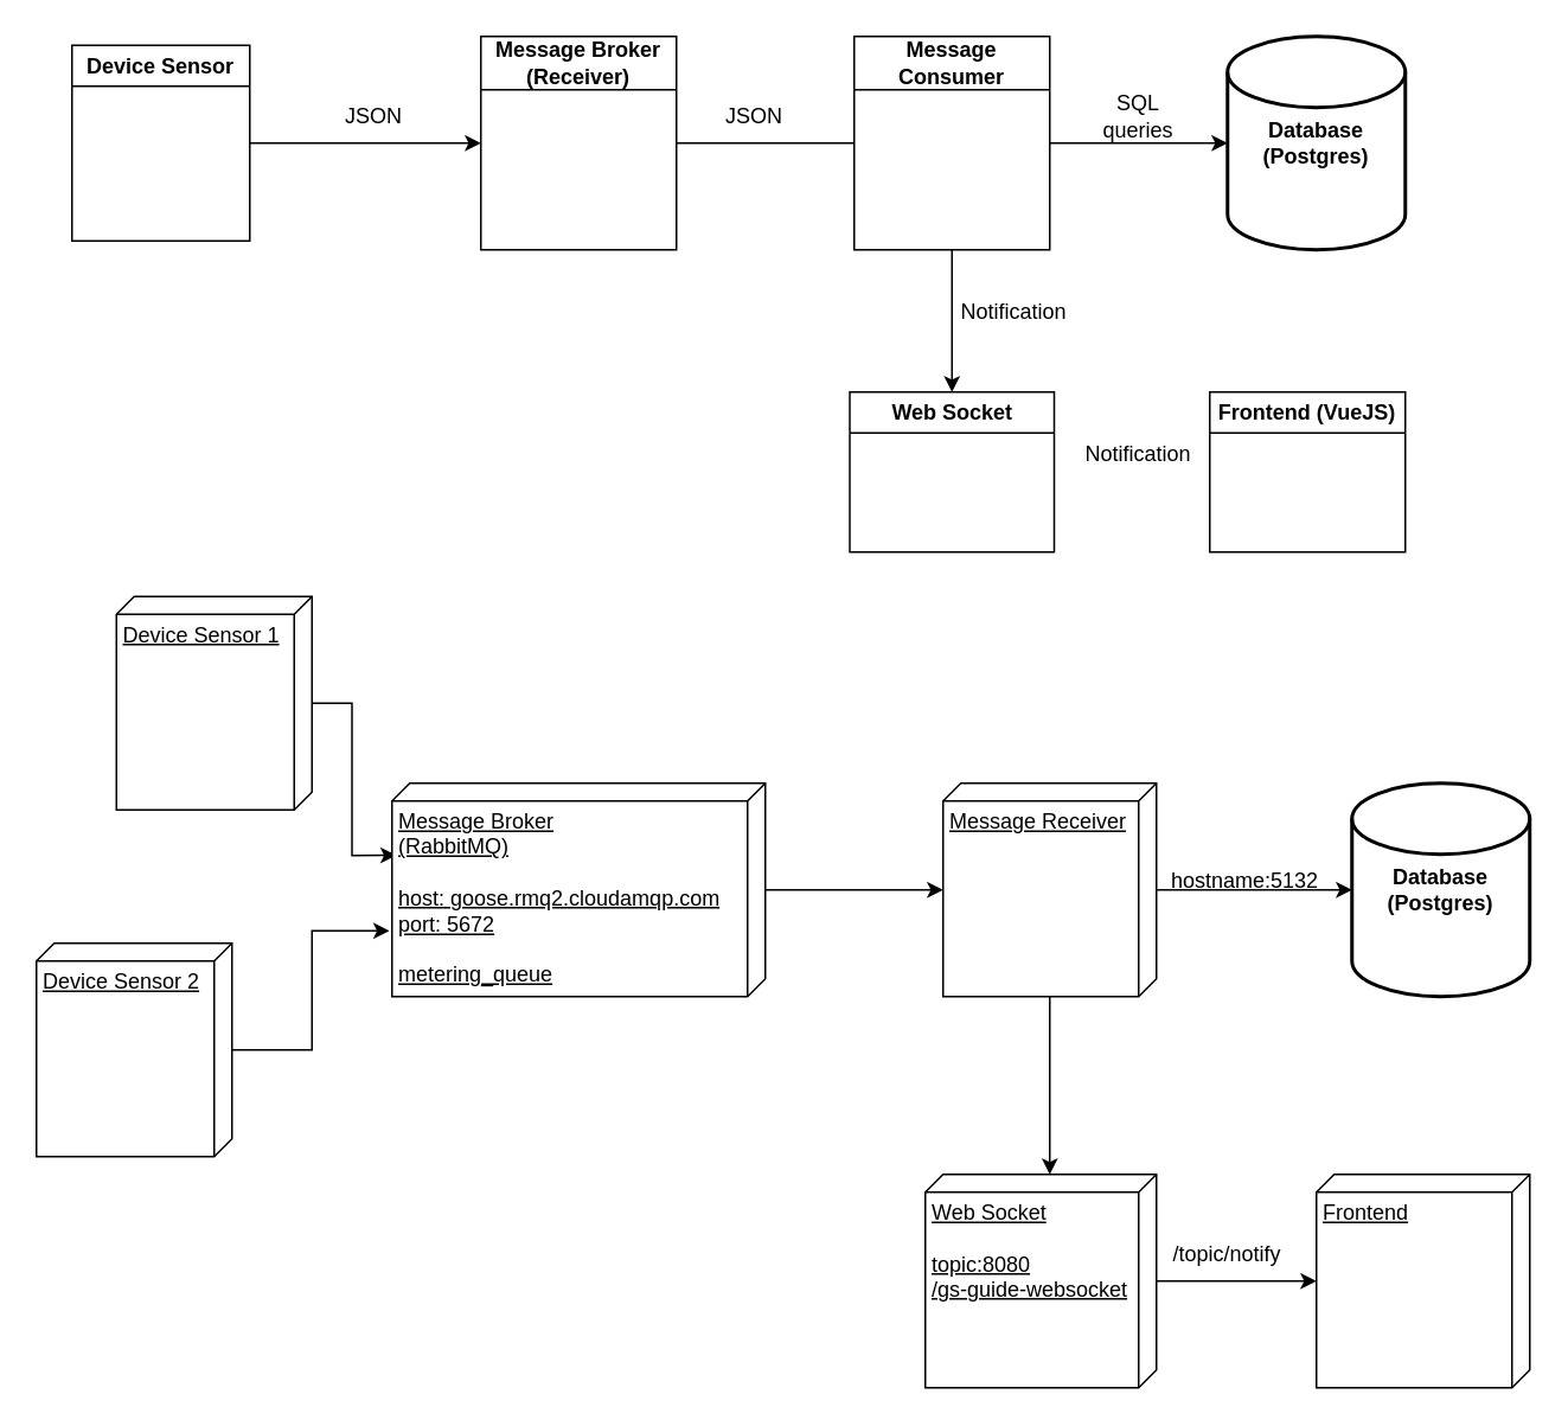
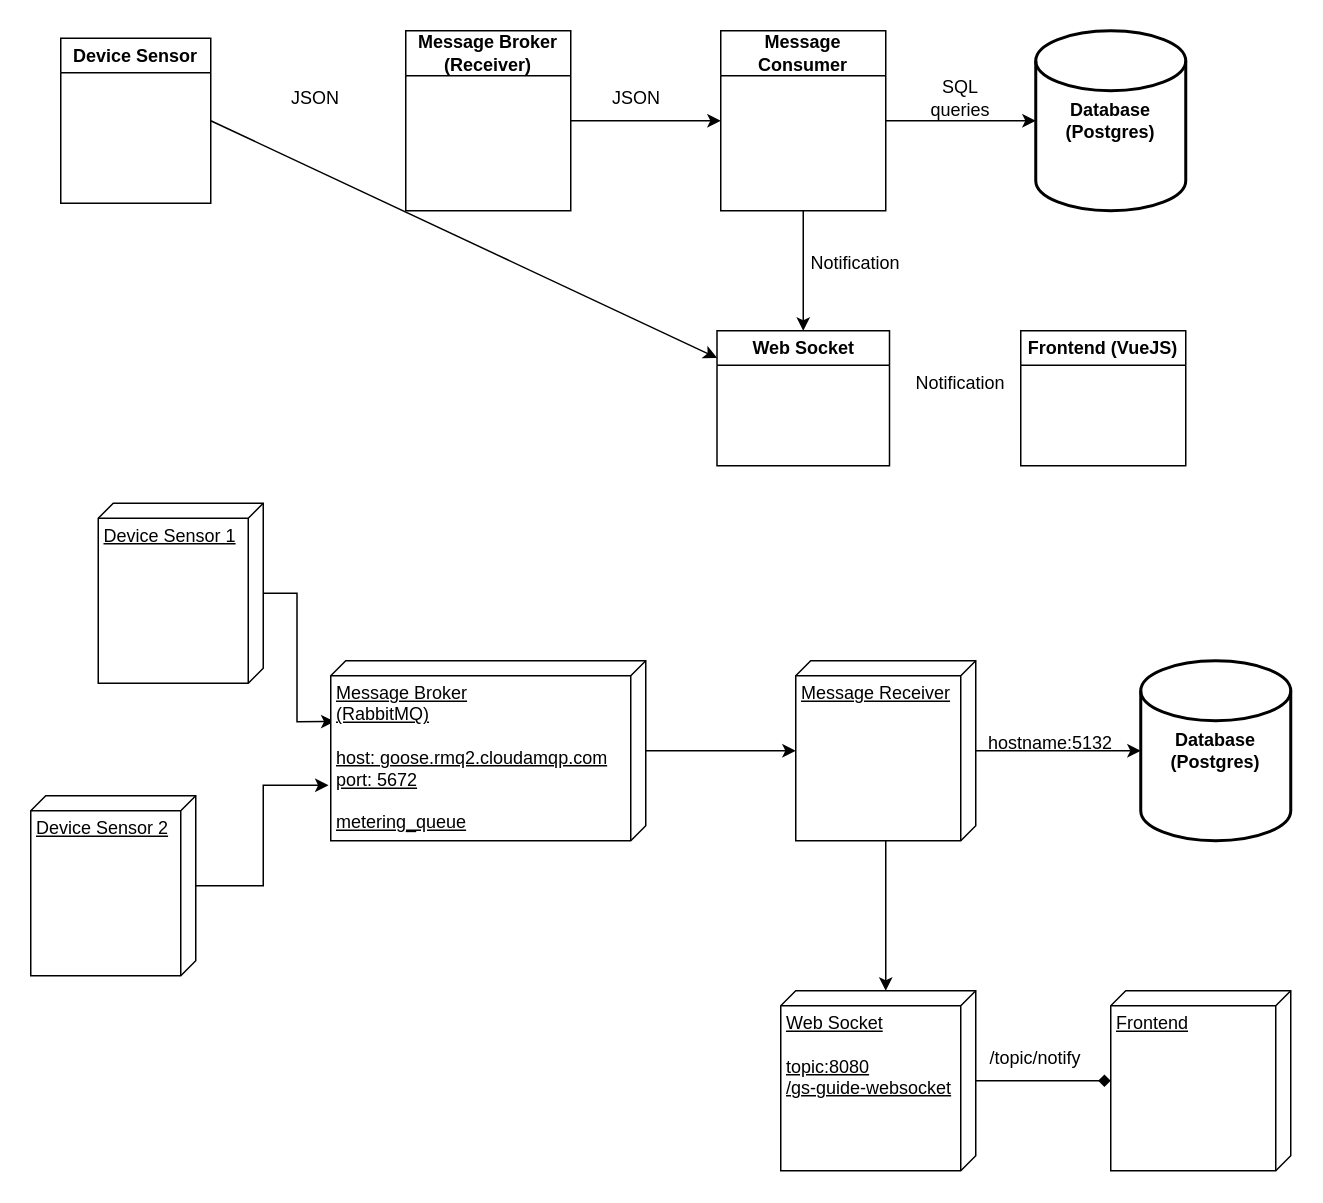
  <mxCell id="0" />
  <mxCell id="1" parent="0" />
  <mxCell id="2" value="Device Sensor" style="swimlane;whiteSpace=wrap;html=1;" parent="1" vertex="1"><mxGeometry x="40" y="25" width="100" height="110" as="geometry" /></mxCell>
  <mxCell id="3" value="Message Broker (Receiver)" style="swimlane;whiteSpace=wrap;html=1;startSize=30;" parent="1" vertex="1"><mxGeometry x="270" y="20" width="110" height="120" as="geometry" /></mxCell>
  <mxCell id="4" value="Message Consumer" style="swimlane;whiteSpace=wrap;html=1;startSize=30;" parent="1" vertex="1"><mxGeometry x="480" y="20" width="110" height="120" as="geometry" /></mxCell>
  <mxCell id="5" value="&lt;b&gt;Database (Postgres)&lt;/b&gt;" style="strokeWidth=2;html=1;shape=mxgraph.flowchart.database;whiteSpace=wrap;" parent="1" vertex="1"><mxGeometry x="690" y="20" width="100" height="120" as="geometry" /></mxCell>
- <mxCell id="6" value="" style="endArrow=classic;html=1;rounded=0;entryX=0;entryY=0.5;entryDx=0;entryDy=0;exitX=1;exitY=0.5;exitDx=0;exitDy=0;" parent="1" source="2" target="3" edge="1"><mxGeometry width="50" height="50" relative="1" as="geometry"><mxPoint x="160" y="110" as="sourcePoint" /><mxPoint x="210" y="60" as="targetPoint" /></mxGeometry></mxCell>
+ <mxCell id="6" value="" style="endArrow=classic;html=1;rounded=0;exitX=1;exitY=0.5;exitDx=0;exitDy=0;" parent="1" source="2" target="12" edge="1"><mxGeometry width="50" height="50" relative="1" as="geometry"><mxPoint x="160" y="110" as="sourcePoint" /><mxPoint x="210" y="60" as="targetPoint" /></mxGeometry></mxCell>
  <mxCell id="7" value="JSON" style="text;html=1;strokeColor=none;fillColor=none;align=center;verticalAlign=middle;whiteSpace=wrap;rounded=0;" parent="1" vertex="1"><mxGeometry x="180" y="50" width="60" height="30" as="geometry" /></mxCell>
- <mxCell id="8" value="" style="endArrow=none;html=1;rounded=0;exitX=1;exitY=0.5;exitDx=0;exitDy=0;entryX=0;entryY=0.5;entryDx=0;entryDy=0;" parent="1" source="3" target="4" edge="1"><mxGeometry width="50" height="50" relative="1" as="geometry"><mxPoint x="490" y="240" as="sourcePoint" /><mxPoint x="540" y="190" as="targetPoint" /></mxGeometry></mxCell>
+ <mxCell id="8" value="" style="endArrow=classic;html=1;rounded=0;exitX=1;exitY=0.5;exitDx=0;exitDy=0;entryX=0;entryY=0.5;entryDx=0;entryDy=0;" parent="1" source="3" target="4" edge="1"><mxGeometry width="50" height="50" relative="1" as="geometry"><mxPoint x="490" y="240" as="sourcePoint" /><mxPoint x="540" y="190" as="targetPoint" /></mxGeometry></mxCell>
  <mxCell id="9" value="JSON" style="text;html=1;strokeColor=none;fillColor=none;align=center;verticalAlign=middle;whiteSpace=wrap;rounded=0;" parent="1" vertex="1"><mxGeometry x="394" y="50" width="60" height="30" as="geometry" /></mxCell>
  <mxCell id="10" value="" style="endArrow=classic;html=1;rounded=0;exitX=1;exitY=0.5;exitDx=0;exitDy=0;entryX=0;entryY=0.5;entryDx=0;entryDy=0;entryPerimeter=0;" parent="1" source="4" target="5" edge="1"><mxGeometry width="50" height="50" relative="1" as="geometry"><mxPoint x="730" y="100" as="sourcePoint" /><mxPoint x="780" y="80" as="targetPoint" /></mxGeometry></mxCell>
  <mxCell id="11" value="SQL&lt;br&gt;queries" style="text;html=1;strokeColor=none;fillColor=none;align=center;verticalAlign=middle;whiteSpace=wrap;rounded=0;" parent="1" vertex="1"><mxGeometry x="610" y="50" width="60" height="30" as="geometry" /></mxCell>
  <mxCell id="12" value="Web Socket" style="swimlane;whiteSpace=wrap;html=1;" parent="1" vertex="1"><mxGeometry x="477.5" y="220" width="115" height="90" as="geometry" /></mxCell>
  <mxCell id="13" value="" style="endArrow=classic;html=1;rounded=0;exitX=0.5;exitY=1;exitDx=0;exitDy=0;entryX=0.5;entryY=0;entryDx=0;entryDy=0;" parent="1" source="4" target="12" edge="1"><mxGeometry width="50" height="50" relative="1" as="geometry"><mxPoint x="590" y="200" as="sourcePoint" /><mxPoint x="640" y="150" as="targetPoint" /></mxGeometry></mxCell>
  <mxCell id="14" value="Notification" style="text;html=1;strokeColor=none;fillColor=none;align=center;verticalAlign=middle;whiteSpace=wrap;rounded=0;" parent="1" vertex="1"><mxGeometry x="540" y="160" width="60" height="30" as="geometry" /></mxCell>
  <mxCell id="15" value="Frontend (VueJS)" style="swimlane;whiteSpace=wrap;html=1;" parent="1" vertex="1"><mxGeometry x="680" y="220" width="110" height="90" as="geometry" /></mxCell>
  <mxCell id="16" value="Notification" style="text;html=1;strokeColor=none;fillColor=none;align=center;verticalAlign=middle;whiteSpace=wrap;rounded=0;" parent="1" vertex="1"><mxGeometry x="610" y="240" width="60" height="30" as="geometry" /></mxCell>
  <mxCell id="17" style="edgeStyle=orthogonalEdgeStyle;rounded=0;orthogonalLoop=1;jettySize=auto;html=1;entryX=0.338;entryY=0.988;entryDx=0;entryDy=0;entryPerimeter=0;" edge="1" parent="1" source="18" target="22"><mxGeometry relative="1" as="geometry" /></mxCell>
  <mxCell id="18" value="Device Sensor 1" style="verticalAlign=top;align=left;spacingTop=8;spacingLeft=2;spacingRight=12;shape=cube;size=10;direction=south;fontStyle=4;html=1;" vertex="1" parent="1"><mxGeometry x="65" y="335" width="110" height="120" as="geometry" /></mxCell>
  <mxCell id="19" style="edgeStyle=orthogonalEdgeStyle;rounded=0;orthogonalLoop=1;jettySize=auto;html=1;entryX=0.692;entryY=1.007;entryDx=0;entryDy=0;entryPerimeter=0;" edge="1" parent="1" source="20" target="22"><mxGeometry relative="1" as="geometry" /></mxCell>
  <mxCell id="20" value="Device Sensor 2" style="verticalAlign=top;align=left;spacingTop=8;spacingLeft=2;spacingRight=12;shape=cube;size=10;direction=south;fontStyle=4;html=1;" vertex="1" parent="1"><mxGeometry x="20" y="530" width="110" height="120" as="geometry" /></mxCell>
  <mxCell id="21" style="edgeStyle=orthogonalEdgeStyle;rounded=0;orthogonalLoop=1;jettySize=auto;html=1;" edge="1" parent="1" source="22" target="25"><mxGeometry relative="1" as="geometry" /></mxCell>
  <mxCell id="22" value="Message Broker &lt;br&gt;(RabbitMQ)&lt;br&gt;&lt;br&gt;host: goose.rmq2.cloudamqp.com&lt;br&gt;port: 5672&lt;br&gt;&lt;br&gt;metering_queue" style="verticalAlign=top;align=left;spacingTop=8;spacingLeft=2;spacingRight=12;shape=cube;size=10;direction=south;fontStyle=4;html=1;" vertex="1" parent="1"><mxGeometry x="220" y="440" width="210" height="120" as="geometry" /></mxCell>
  <mxCell id="23" style="edgeStyle=orthogonalEdgeStyle;rounded=0;orthogonalLoop=1;jettySize=auto;html=1;" edge="1" parent="1" source="25" target="26"><mxGeometry relative="1" as="geometry" /></mxCell>
  <mxCell id="24" style="edgeStyle=orthogonalEdgeStyle;rounded=0;orthogonalLoop=1;jettySize=auto;html=1;entryX=0;entryY=0;entryDx=0;entryDy=60;entryPerimeter=0;" edge="1" parent="1" source="25" target="29"><mxGeometry relative="1" as="geometry" /></mxCell>
  <mxCell id="25" value="Message Receiver" style="verticalAlign=top;align=left;spacingTop=8;spacingLeft=2;spacingRight=12;shape=cube;size=10;direction=south;fontStyle=4;html=1;" vertex="1" parent="1"><mxGeometry x="530" y="440" width="120" height="120" as="geometry" /></mxCell>
  <mxCell id="26" value="&lt;b&gt;Database (Postgres)&lt;/b&gt;" style="strokeWidth=2;html=1;shape=mxgraph.flowchart.database;whiteSpace=wrap;" vertex="1" parent="1"><mxGeometry x="760" y="440" width="100" height="120" as="geometry" /></mxCell>
  <mxCell id="27" value="hostname:5132" style="text;html=1;strokeColor=none;fillColor=none;align=center;verticalAlign=middle;whiteSpace=wrap;rounded=0;" vertex="1" parent="1"><mxGeometry x="670" y="480" width="60" height="30" as="geometry" /></mxCell>
- <mxCell id="28" style="edgeStyle=orthogonalEdgeStyle;rounded=0;orthogonalLoop=1;jettySize=auto;html=1;" edge="1" parent="1" source="29" target="30"><mxGeometry relative="1" as="geometry" /></mxCell>
+ <mxCell id="28" style="edgeStyle=orthogonalEdgeStyle;rounded=0;orthogonalLoop=1;jettySize=auto;html=1;endArrow=diamond;" edge="1" parent="1" source="29" target="30"><mxGeometry relative="1" as="geometry" /></mxCell>
  <mxCell id="29" value="Web Socket&lt;br&gt;&lt;br&gt;topic:8080&lt;br&gt;/gs-guide-websocket&lt;br&gt;&lt;br&gt;" style="verticalAlign=top;align=left;spacingTop=8;spacingLeft=2;spacingRight=12;shape=cube;size=10;direction=south;fontStyle=4;html=1;" vertex="1" parent="1"><mxGeometry x="520" y="660" width="130" height="120" as="geometry" /></mxCell>
  <mxCell id="30" value="Frontend" style="verticalAlign=top;align=left;spacingTop=8;spacingLeft=2;spacingRight=12;shape=cube;size=10;direction=south;fontStyle=4;html=1;" vertex="1" parent="1"><mxGeometry x="740" y="660" width="120" height="120" as="geometry" /></mxCell>
  <mxCell id="31" value="/topic/notify" style="text;html=1;strokeColor=none;fillColor=none;align=center;verticalAlign=middle;whiteSpace=wrap;rounded=0;" vertex="1" parent="1"><mxGeometry x="660" y="690" width="60" height="30" as="geometry" /></mxCell>
